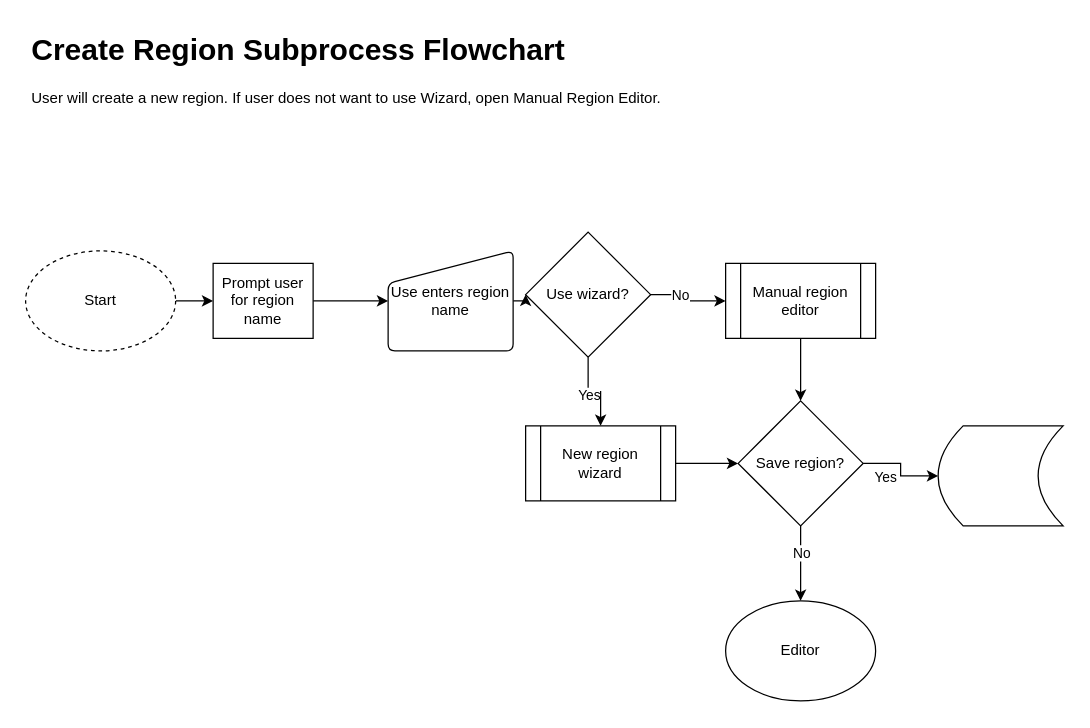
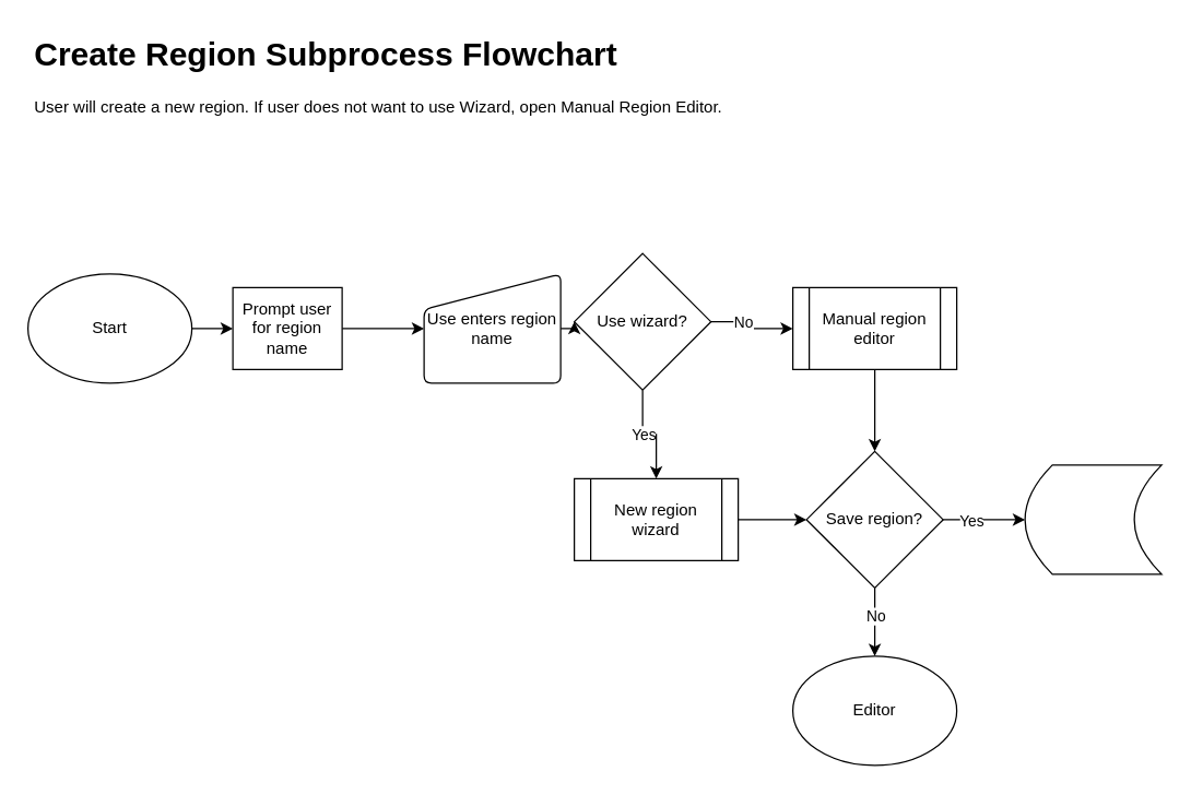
  <mxCell id="0" />
  <mxCell id="1" parent="0" />
  <mxCell id="2" style="edgeStyle=orthogonalEdgeStyle;rounded=0;orthogonalLoop=1;jettySize=auto;html=1;" parent="1" source="3" target="10" edge="1"><mxGeometry relative="1" as="geometry" /></mxCell>
- <mxCell id="3" value="Start" style="ellipse;whiteSpace=wrap;html=1;dashed=1;" parent="1" vertex="1"><mxGeometry x="20" y="200" width="120" height="80" as="geometry" /></mxCell>
+ <mxCell id="3" value="Start" style="ellipse;whiteSpace=wrap;html=1;" parent="1" vertex="1"><mxGeometry x="20" y="200" width="120" height="80" as="geometry" /></mxCell>
  <mxCell id="4" style="edgeStyle=orthogonalEdgeStyle;rounded=0;orthogonalLoop=1;jettySize=auto;html=1;" parent="1" source="8" target="18" edge="1"><mxGeometry relative="1" as="geometry" /></mxCell>
  <mxCell id="5" value="Yes" style="edgeLabel;html=1;align=center;verticalAlign=middle;resizable=0;points=[];" vertex="1" connectable="0" parent="4"><mxGeometry x="0.303" y="-1" relative="1" as="geometry"><mxPoint x="-19" y="-1" as="offset" /></mxGeometry></mxCell>
  <mxCell id="6" style="edgeStyle=orthogonalEdgeStyle;rounded=0;orthogonalLoop=1;jettySize=auto;html=1;" parent="1" source="8" target="23" edge="1"><mxGeometry relative="1" as="geometry" /></mxCell>
  <mxCell id="7" value="No" style="edgeLabel;html=1;align=center;verticalAlign=middle;resizable=0;points=[];" vertex="1" connectable="0" parent="6"><mxGeometry x="-0.798" y="-1" relative="1" as="geometry"><mxPoint x="1" y="15" as="offset" /></mxGeometry></mxCell>
- <mxCell id="8" value="Save region?" style="rhombus;whiteSpace=wrap;html=1;" parent="1" vertex="1"><mxGeometry x="590" y="320" width="100" height="100" as="geometry" /></mxCell>
+ <mxCell id="8" value="Save region?" style="rhombus;whiteSpace=wrap;html=1;" parent="1" vertex="1"><mxGeometry x="590" y="330" width="100" height="100" as="geometry" /></mxCell>
  <mxCell id="9" value="" style="edgeStyle=orthogonalEdgeStyle;rounded=0;orthogonalLoop=1;jettySize=auto;html=1;" parent="1" source="10" target="20" edge="1"><mxGeometry relative="1" as="geometry" /></mxCell>
  <mxCell id="10" value="Prompt user for region name" style="rounded=0;whiteSpace=wrap;html=1;" parent="1" vertex="1"><mxGeometry x="170" y="210" width="80" height="60" as="geometry" /></mxCell>
  <mxCell id="11" style="edgeStyle=orthogonalEdgeStyle;rounded=0;orthogonalLoop=1;jettySize=auto;html=1;" parent="1" source="12" target="8" edge="1"><mxGeometry relative="1" as="geometry" /></mxCell>
- <mxCell id="12" value="New region wizard" style="shape=process;whiteSpace=wrap;html=1;backgroundOutline=1;" parent="1" vertex="1"><mxGeometry x="420" y="340" width="120" height="60" as="geometry" /></mxCell>
+ <mxCell id="12" value="New region wizard" style="shape=process;whiteSpace=wrap;html=1;backgroundOutline=1;" parent="1" vertex="1"><mxGeometry x="420" y="350" width="120" height="60" as="geometry" /></mxCell>
  <mxCell id="13" style="edgeStyle=orthogonalEdgeStyle;rounded=0;orthogonalLoop=1;jettySize=auto;html=1;" parent="1" source="17" target="12" edge="1"><mxGeometry relative="1" as="geometry" /></mxCell>
  <mxCell id="14" value="Yes" style="edgeLabel;html=1;align=center;verticalAlign=middle;resizable=0;points=[];" vertex="1" connectable="0" parent="13"><mxGeometry x="-0.773" y="-1" relative="1" as="geometry"><mxPoint x="1" y="23" as="offset" /></mxGeometry></mxCell>
  <mxCell id="15" style="edgeStyle=orthogonalEdgeStyle;rounded=0;orthogonalLoop=1;jettySize=auto;html=1;exitX=1;exitY=0.5;exitDx=0;exitDy=0;entryX=0;entryY=0.5;entryDx=0;entryDy=0;" parent="1" source="17" target="22" edge="1"><mxGeometry relative="1" as="geometry" /></mxCell>
  <mxCell id="16" value="No" style="edgeLabel;html=1;align=center;verticalAlign=middle;resizable=0;points=[];" vertex="1" connectable="0" parent="15"><mxGeometry x="-0.588" relative="1" as="geometry"><mxPoint x="10" as="offset" /></mxGeometry></mxCell>
  <mxCell id="17" value="Use wizard?" style="rhombus;whiteSpace=wrap;html=1;" parent="1" vertex="1"><mxGeometry x="420" y="185" width="100" height="100" as="geometry" /></mxCell>
  <mxCell id="18" value="" style="shape=dataStorage;whiteSpace=wrap;html=1;fixedSize=1;" parent="1" vertex="1"><mxGeometry x="750" y="340" width="100" height="80" as="geometry" /></mxCell>
  <mxCell id="19" style="edgeStyle=orthogonalEdgeStyle;rounded=0;orthogonalLoop=1;jettySize=auto;html=1;exitX=1;exitY=0.5;exitDx=0;exitDy=0;entryX=0;entryY=0.5;entryDx=0;entryDy=0;" parent="1" source="20" target="17" edge="1"><mxGeometry relative="1" as="geometry" /></mxCell>
  <mxCell id="20" value="Use enters region name" style="html=1;strokeWidth=1;shape=manualInput;whiteSpace=wrap;rounded=1;size=26;arcSize=11;" parent="1" vertex="1"><mxGeometry x="310" y="200" width="100" height="80" as="geometry" /></mxCell>
  <mxCell id="21" style="edgeStyle=orthogonalEdgeStyle;rounded=0;orthogonalLoop=1;jettySize=auto;html=1;" parent="1" source="22" target="8" edge="1"><mxGeometry relative="1" as="geometry" /></mxCell>
  <mxCell id="22" value="Manual region editor" style="shape=process;whiteSpace=wrap;html=1;backgroundOutline=1;" parent="1" vertex="1"><mxGeometry x="580" y="210" width="120" height="60" as="geometry" /></mxCell>
  <mxCell id="23" value="Editor" style="ellipse;whiteSpace=wrap;html=1;" parent="1" vertex="1"><mxGeometry x="580" y="480" width="120" height="80" as="geometry" /></mxCell>
  <mxCell id="24" value="&lt;h1&gt;Create Region Subprocess Flowchart&lt;/h1&gt;&lt;p&gt;User will create a new region. If user does not want to use Wizard, open Manual Region Editor.&lt;/p&gt;" style="text;html=1;strokeColor=none;fillColor=none;spacing=5;spacingTop=-20;whiteSpace=wrap;overflow=hidden;rounded=0;" vertex="1" parent="1"><mxGeometry x="20" y="20" width="830" height="120" as="geometry" /></mxCell>
